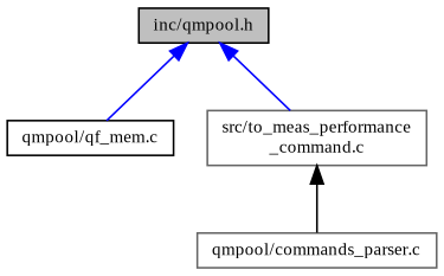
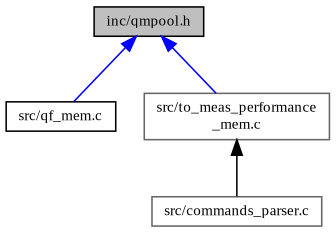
  digraph {
    fontname="Liberation Serif"
    node [color=black fillcolor=white fontname="Liberation Serif" fontsize=10 shape=record style=filled]
    edge [color=blue dir=back fontname="Liberation Serif" fontsize=10 labelfontname=Helvetica labelfontsize=10 style=solid]
    n1 [fillcolor=grey75 fontcolor=black height=0.2 label="inc/qmpool.h" width=0.4]
-   n2 [height=0.2 label="qmpool/qf_mem.c" width=0.4]
-   n3 [color=gray40 height=0.2 label="src/to_meas_performance\l_command.c" width=0.4]
-   n4 [color=gray40 height=0.2 label="qmpool/commands_parser.c" width=0.4]
+   n2 [height=0.2 label="src/qf_mem.c" width=0.4]
+   n3 [color=gray40 height=0.2 label="src/to_meas_performance\l_mem.c" width=0.4]
+   n4 [color=gray40 height=0.2 label="src/commands_parser.c" width=0.4]
    n1 -> n2
    n1 -> n3
    n3 -> n4 [color=black]
  }
